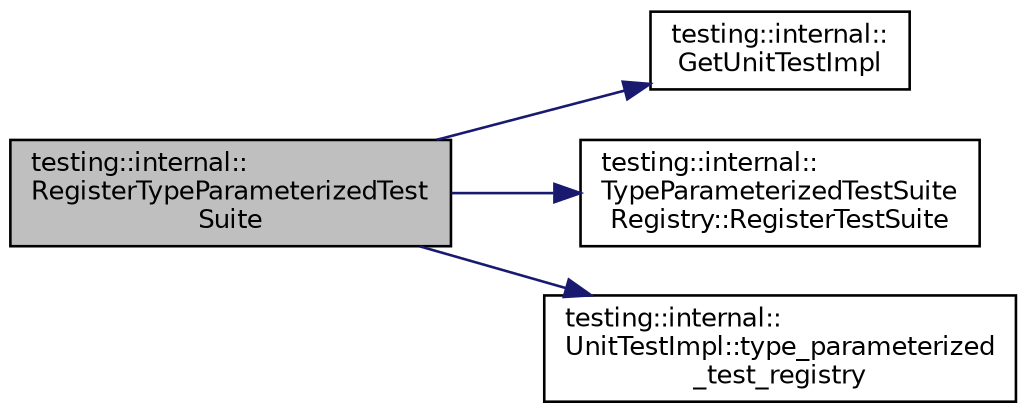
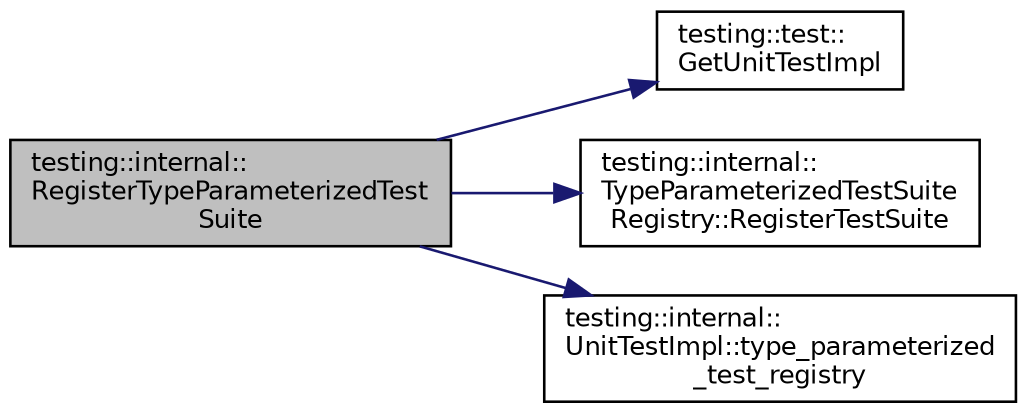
  digraph {
    rankdir=LR
    node [color=black fontname=Helvetica fontsize=10 shape=record]
    edge [color=midnightblue fontname=Helvetica fontsize=10 labelfontname=Helvetica labelfontsize=10 style=solid]
    n1 [fillcolor=grey75 fontcolor=black height=0.2 label="testing::internal::\lRegisterTypeParameterizedTest\lSuite" style=filled width=0.4]
-   n2 [height=0.2 label="testing::internal::\lGetUnitTestImpl" width=0.4]
+   n2 [height=0.2 label="testing::test::\lGetUnitTestImpl" width=0.4]
    n3 [height=0.2 label="testing::internal::\lTypeParameterizedTestSuite\lRegistry::RegisterTestSuite" width=0.4]
    n4 [height=0.2 label="testing::internal::\lUnitTestImpl::type_parameterized\l_test_registry" width=0.4]
    n1 -> n2
    n1 -> n3
    n1 -> n4
  }
